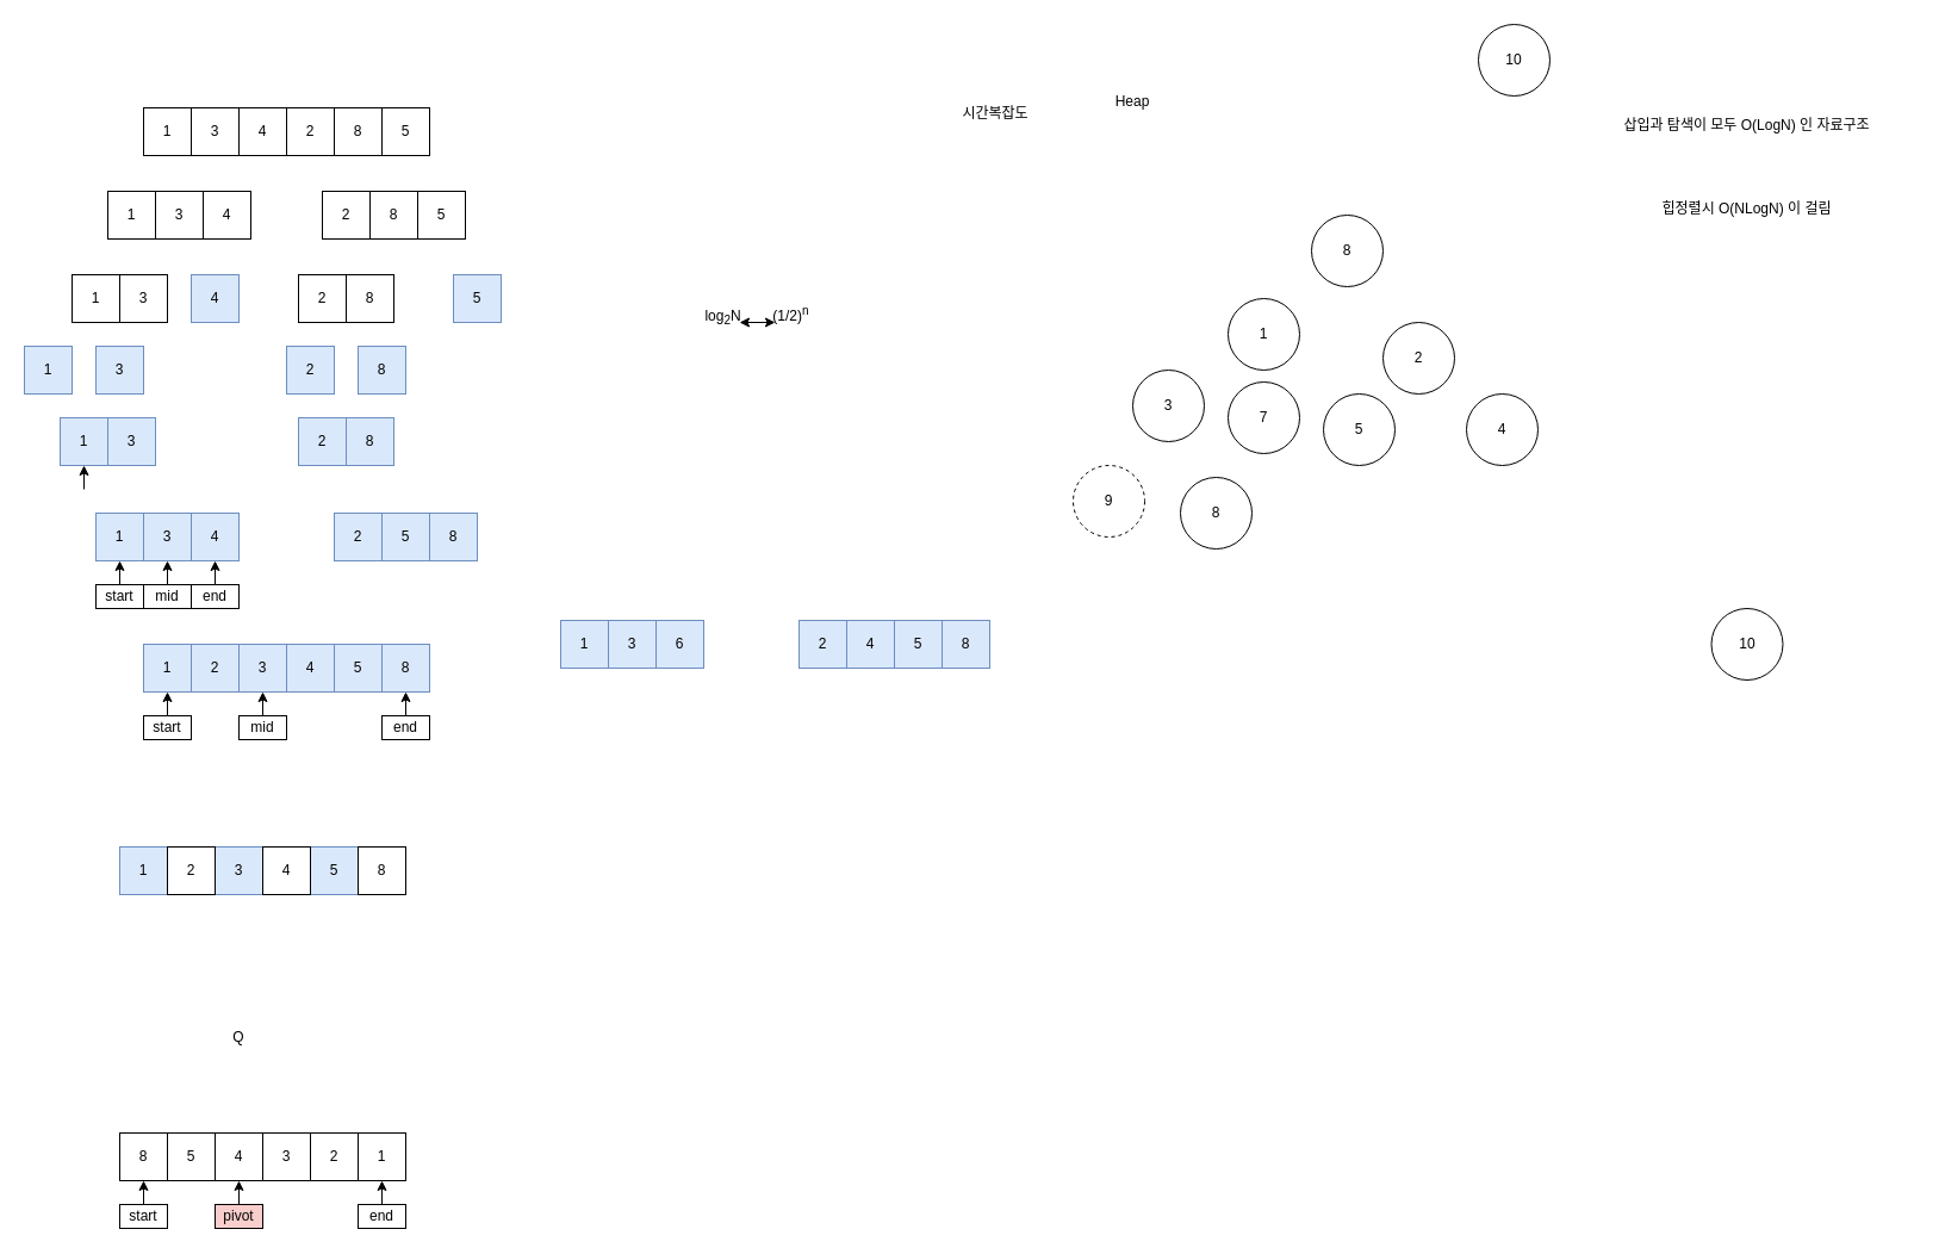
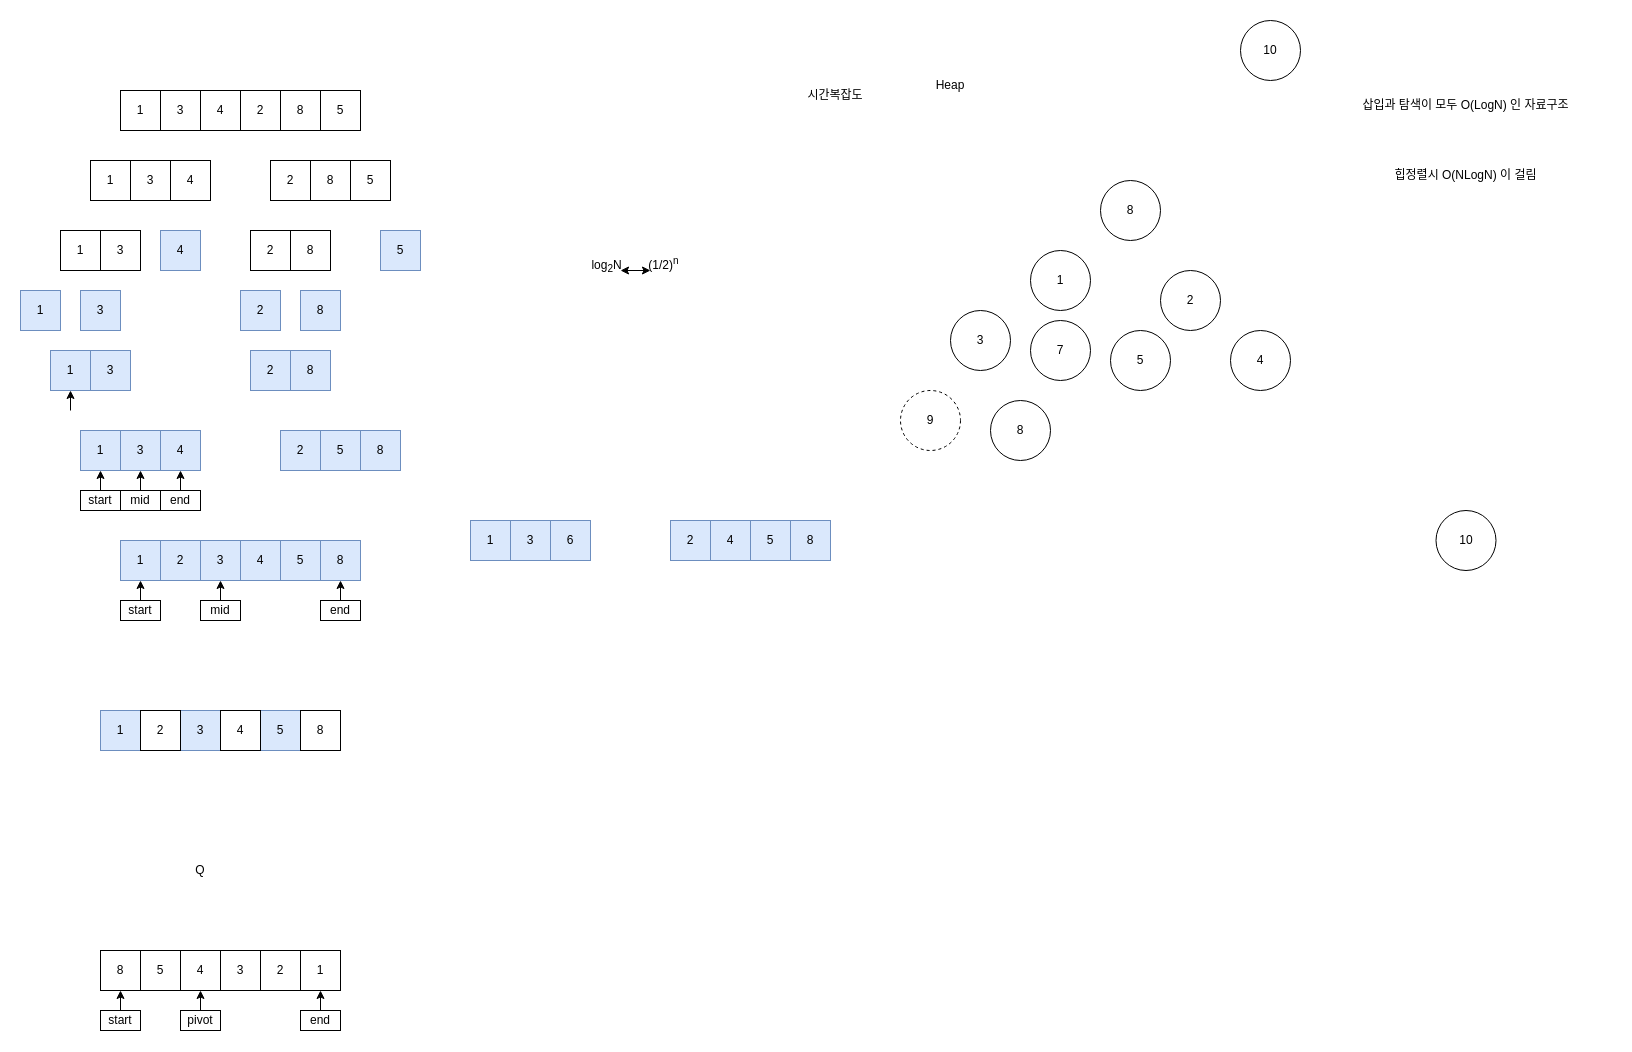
  <mxCell id="0" />
  <mxCell id="1" parent="0" />
  <mxCell id="2" value="1" style="rounded=0;whiteSpace=wrap;html=1;" parent="1" vertex="1"><mxGeometry x="120" y="90" width="40" height="40" as="geometry" /></mxCell>
  <mxCell id="3" value="5" style="rounded=0;whiteSpace=wrap;html=1;" parent="1" vertex="1"><mxGeometry x="320" y="90" width="40" height="40" as="geometry" /></mxCell>
  <mxCell id="4" value="3" style="rounded=0;whiteSpace=wrap;html=1;" parent="1" vertex="1"><mxGeometry x="160" y="90" width="40" height="40" as="geometry" /></mxCell>
  <mxCell id="5" value="2" style="rounded=0;whiteSpace=wrap;html=1;" parent="1" vertex="1"><mxGeometry x="240" y="90" width="40" height="40" as="geometry" /></mxCell>
  <mxCell id="6" value="8" style="rounded=0;whiteSpace=wrap;html=1;" parent="1" vertex="1"><mxGeometry x="280" y="90" width="40" height="40" as="geometry" /></mxCell>
  <mxCell id="7" value="시간복잡도" style="text;html=1;strokeColor=none;fillColor=none;align=center;verticalAlign=middle;whiteSpace=wrap;rounded=0;" parent="1" vertex="1"><mxGeometry x="770" y="80" width="130" height="30" as="geometry" /></mxCell>
  <mxCell id="8" value="4" style="rounded=0;whiteSpace=wrap;html=1;" parent="1" vertex="1"><mxGeometry x="200" y="90" width="40" height="40" as="geometry" /></mxCell>
  <mxCell id="9" value="1" style="rounded=0;whiteSpace=wrap;html=1;" parent="1" vertex="1"><mxGeometry x="90" y="160" width="40" height="40" as="geometry" /></mxCell>
  <mxCell id="10" value="5" style="rounded=0;whiteSpace=wrap;html=1;" parent="1" vertex="1"><mxGeometry x="350" y="160" width="40" height="40" as="geometry" /></mxCell>
  <mxCell id="11" value="3" style="rounded=0;whiteSpace=wrap;html=1;" parent="1" vertex="1"><mxGeometry x="130" y="160" width="40" height="40" as="geometry" /></mxCell>
  <mxCell id="12" value="2" style="rounded=0;whiteSpace=wrap;html=1;" parent="1" vertex="1"><mxGeometry x="270" y="160" width="40" height="40" as="geometry" /></mxCell>
  <mxCell id="13" value="8" style="rounded=0;whiteSpace=wrap;html=1;" parent="1" vertex="1"><mxGeometry x="310" y="160" width="40" height="40" as="geometry" /></mxCell>
  <mxCell id="14" value="4" style="rounded=0;whiteSpace=wrap;html=1;" parent="1" vertex="1"><mxGeometry x="170" y="160" width="40" height="40" as="geometry" /></mxCell>
  <mxCell id="15" value="1" style="rounded=0;whiteSpace=wrap;html=1;" parent="1" vertex="1"><mxGeometry x="60" y="230" width="40" height="40" as="geometry" /></mxCell>
  <mxCell id="16" value="3" style="rounded=0;whiteSpace=wrap;html=1;" parent="1" vertex="1"><mxGeometry x="100" y="230" width="40" height="40" as="geometry" /></mxCell>
  <mxCell id="17" value="4" style="rounded=0;whiteSpace=wrap;html=1;fillColor=#dae8fc;strokeColor=#6c8ebf;" parent="1" vertex="1"><mxGeometry x="160" y="230" width="40" height="40" as="geometry" /></mxCell>
  <mxCell id="18" value="5" style="rounded=0;whiteSpace=wrap;html=1;fillColor=#dae8fc;strokeColor=#6c8ebf;" parent="1" vertex="1"><mxGeometry x="320" y="430" width="40" height="40" as="geometry" /></mxCell>
  <mxCell id="19" value="2" style="rounded=0;whiteSpace=wrap;html=1;" parent="1" vertex="1"><mxGeometry x="250" y="230" width="40" height="40" as="geometry" /></mxCell>
  <mxCell id="20" value="8" style="rounded=0;whiteSpace=wrap;html=1;" parent="1" vertex="1"><mxGeometry x="290" y="230" width="40" height="40" as="geometry" /></mxCell>
  <mxCell id="21" value="1" style="rounded=0;whiteSpace=wrap;html=1;fillColor=#dae8fc;strokeColor=#6c8ebf;" parent="1" vertex="1"><mxGeometry x="20" y="290" width="40" height="40" as="geometry" /></mxCell>
  <mxCell id="22" value="3" style="rounded=0;whiteSpace=wrap;html=1;fillColor=#dae8fc;strokeColor=#6c8ebf;" parent="1" vertex="1"><mxGeometry x="80" y="290" width="40" height="40" as="geometry" /></mxCell>
  <mxCell id="23" value="2" style="rounded=0;whiteSpace=wrap;html=1;fillColor=#dae8fc;strokeColor=#6c8ebf;" parent="1" vertex="1"><mxGeometry x="240" y="290" width="40" height="40" as="geometry" /></mxCell>
  <mxCell id="24" value="8" style="rounded=0;whiteSpace=wrap;html=1;fillColor=#dae8fc;strokeColor=#6c8ebf;" parent="1" vertex="1"><mxGeometry x="300" y="290" width="40" height="40" as="geometry" /></mxCell>
  <mxCell id="25" value="1" style="rounded=0;whiteSpace=wrap;html=1;fillColor=#dae8fc;strokeColor=#6c8ebf;" parent="1" vertex="1"><mxGeometry x="50" y="350" width="40" height="40" as="geometry" /></mxCell>
  <mxCell id="26" value="3" style="rounded=0;whiteSpace=wrap;html=1;fillColor=#dae8fc;strokeColor=#6c8ebf;" parent="1" vertex="1"><mxGeometry x="90" y="350" width="40" height="40" as="geometry" /></mxCell>
  <mxCell id="27" value="4" style="rounded=0;whiteSpace=wrap;html=1;fillColor=#dae8fc;strokeColor=#6c8ebf;" parent="1" vertex="1"><mxGeometry x="160" y="430" width="40" height="40" as="geometry" /></mxCell>
  <mxCell id="28" value="3" style="rounded=0;whiteSpace=wrap;html=1;fillColor=#dae8fc;strokeColor=#6c8ebf;" parent="1" vertex="1"><mxGeometry x="120" y="430" width="40" height="40" as="geometry" /></mxCell>
  <mxCell id="29" value="1" style="rounded=0;whiteSpace=wrap;html=1;fillColor=#dae8fc;strokeColor=#6c8ebf;" parent="1" vertex="1"><mxGeometry x="80" y="430" width="40" height="40" as="geometry" /></mxCell>
  <mxCell id="30" value="2" style="rounded=0;whiteSpace=wrap;html=1;fillColor=#dae8fc;strokeColor=#6c8ebf;" parent="1" vertex="1"><mxGeometry x="250" y="350" width="40" height="40" as="geometry" /></mxCell>
  <mxCell id="31" value="8" style="rounded=0;whiteSpace=wrap;html=1;fillColor=#dae8fc;strokeColor=#6c8ebf;" parent="1" vertex="1"><mxGeometry x="290" y="350" width="40" height="40" as="geometry" /></mxCell>
  <mxCell id="32" value="2" style="rounded=0;whiteSpace=wrap;html=1;fillColor=#dae8fc;strokeColor=#6c8ebf;" parent="1" vertex="1"><mxGeometry x="280" y="430" width="40" height="40" as="geometry" /></mxCell>
  <mxCell id="33" value="8" style="rounded=0;whiteSpace=wrap;html=1;fillColor=#dae8fc;strokeColor=#6c8ebf;" parent="1" vertex="1"><mxGeometry x="360" y="430" width="40" height="40" as="geometry" /></mxCell>
  <mxCell id="34" value="4" style="rounded=0;whiteSpace=wrap;html=1;fillColor=#dae8fc;strokeColor=#6c8ebf;" parent="1" vertex="1"><mxGeometry x="240" y="540" width="40" height="40" as="geometry" /></mxCell>
  <mxCell id="35" value="3" style="rounded=0;whiteSpace=wrap;html=1;fillColor=#dae8fc;strokeColor=#6c8ebf;" parent="1" vertex="1"><mxGeometry x="200" y="540" width="40" height="40" as="geometry" /></mxCell>
  <mxCell id="36" value="1" style="rounded=0;whiteSpace=wrap;html=1;fillColor=#dae8fc;strokeColor=#6c8ebf;" parent="1" vertex="1"><mxGeometry x="120" y="540" width="40" height="40" as="geometry" /></mxCell>
  <mxCell id="37" value="5" style="rounded=0;whiteSpace=wrap;html=1;fillColor=#dae8fc;strokeColor=#6c8ebf;" parent="1" vertex="1"><mxGeometry x="280" y="540" width="40" height="40" as="geometry" /></mxCell>
  <mxCell id="38" value="2" style="rounded=0;whiteSpace=wrap;html=1;fillColor=#dae8fc;strokeColor=#6c8ebf;" parent="1" vertex="1"><mxGeometry x="160" y="540" width="40" height="40" as="geometry" /></mxCell>
  <mxCell id="39" value="8" style="rounded=0;whiteSpace=wrap;html=1;fillColor=#dae8fc;strokeColor=#6c8ebf;" parent="1" vertex="1"><mxGeometry x="320" y="540" width="40" height="40" as="geometry" /></mxCell>
  <mxCell id="40" value="" style="endArrow=classic;html=1;rounded=0;entryX=0.5;entryY=1;entryDx=0;entryDy=0;" parent="1" target="25" edge="1"><mxGeometry width="50" height="50" relative="1" as="geometry"><mxPoint x="70" y="410" as="sourcePoint" /><mxPoint x="300" y="430" as="targetPoint" /></mxGeometry></mxCell>
  <mxCell id="41" value="" style="endArrow=classic;html=1;rounded=0;entryX=0.5;entryY=1;entryDx=0;entryDy=0;" parent="1" target="28" edge="1"><mxGeometry width="50" height="50" relative="1" as="geometry"><mxPoint x="140" y="490" as="sourcePoint" /><mxPoint x="80" y="400" as="targetPoint" /></mxGeometry></mxCell>
  <mxCell id="42" value="mid" style="rounded=0;whiteSpace=wrap;html=1;" parent="1" vertex="1"><mxGeometry x="120" y="490" width="40" height="20" as="geometry" /></mxCell>
  <mxCell id="43" value="" style="endArrow=classic;html=1;rounded=0;entryX=0.5;entryY=1;entryDx=0;entryDy=0;" parent="1" edge="1"><mxGeometry width="50" height="50" relative="1" as="geometry"><mxPoint x="100" y="490" as="sourcePoint" /><mxPoint x="100" y="470" as="targetPoint" /></mxGeometry></mxCell>
  <mxCell id="44" value="start" style="rounded=0;whiteSpace=wrap;html=1;" parent="1" vertex="1"><mxGeometry x="80" y="490" width="40" height="20" as="geometry" /></mxCell>
  <mxCell id="45" value="" style="endArrow=classic;html=1;rounded=0;entryX=0.5;entryY=1;entryDx=0;entryDy=0;" parent="1" edge="1"><mxGeometry width="50" height="50" relative="1" as="geometry"><mxPoint x="180" y="490" as="sourcePoint" /><mxPoint x="180" y="470" as="targetPoint" /></mxGeometry></mxCell>
  <mxCell id="46" value="end" style="rounded=0;whiteSpace=wrap;html=1;" parent="1" vertex="1"><mxGeometry x="160" y="490" width="40" height="20" as="geometry" /></mxCell>
  <mxCell id="47" value="" style="endArrow=classic;html=1;rounded=0;entryX=0.5;entryY=1;entryDx=0;entryDy=0;" parent="1" edge="1"><mxGeometry width="50" height="50" relative="1" as="geometry"><mxPoint x="220" y="600" as="sourcePoint" /><mxPoint x="220" y="580" as="targetPoint" /></mxGeometry></mxCell>
  <mxCell id="48" value="mid" style="rounded=0;whiteSpace=wrap;html=1;" parent="1" vertex="1"><mxGeometry x="200" y="600" width="40" height="20" as="geometry" /></mxCell>
  <mxCell id="49" value="" style="endArrow=classic;html=1;rounded=0;entryX=0.5;entryY=1;entryDx=0;entryDy=0;" parent="1" edge="1"><mxGeometry width="50" height="50" relative="1" as="geometry"><mxPoint x="140" y="600" as="sourcePoint" /><mxPoint x="140" y="580" as="targetPoint" /></mxGeometry></mxCell>
  <mxCell id="50" value="start" style="rounded=0;whiteSpace=wrap;html=1;" parent="1" vertex="1"><mxGeometry x="120" y="600" width="40" height="20" as="geometry" /></mxCell>
  <mxCell id="51" value="" style="endArrow=classic;html=1;rounded=0;entryX=0.5;entryY=1;entryDx=0;entryDy=0;" parent="1" edge="1"><mxGeometry width="50" height="50" relative="1" as="geometry"><mxPoint x="340" y="600" as="sourcePoint" /><mxPoint x="340" y="580" as="targetPoint" /></mxGeometry></mxCell>
  <mxCell id="52" value="end" style="rounded=0;whiteSpace=wrap;html=1;" parent="1" vertex="1"><mxGeometry x="320" y="600" width="40" height="20" as="geometry" /></mxCell>
  <mxCell id="53" value="5" style="rounded=0;whiteSpace=wrap;html=1;fillColor=#dae8fc;strokeColor=#6c8ebf;" parent="1" vertex="1"><mxGeometry x="380" y="230" width="40" height="40" as="geometry" /></mxCell>
  <mxCell id="54" value="log&lt;sub&gt;2&lt;/sub&gt;N&amp;nbsp; &amp;nbsp; &amp;nbsp; &amp;nbsp; (1/2)&lt;sup&gt;n&lt;/sup&gt;" style="text;html=1;strokeColor=none;fillColor=none;align=center;verticalAlign=middle;whiteSpace=wrap;rounded=0;" parent="1" vertex="1"><mxGeometry x="550" y="240" width="170" height="50" as="geometry" /></mxCell>
  <mxCell id="55" value="" style="endArrow=classic;startArrow=classic;html=1;rounded=0;entryX=0.588;entryY=0.6;entryDx=0;entryDy=0;entryPerimeter=0;exitX=0.412;exitY=0.6;exitDx=0;exitDy=0;exitPerimeter=0;" parent="1" source="54" target="54" edge="1"><mxGeometry width="50" height="50" relative="1" as="geometry"><mxPoint x="220" y="390" as="sourcePoint" /><mxPoint x="270" y="340" as="targetPoint" /></mxGeometry></mxCell>
  <mxCell id="56" value="5" style="rounded=0;whiteSpace=wrap;html=1;fillColor=#dae8fc;strokeColor=#6c8ebf;" parent="1" vertex="1"><mxGeometry x="750" y="520" width="40" height="40" as="geometry" /></mxCell>
  <mxCell id="57" value="4" style="rounded=0;whiteSpace=wrap;html=1;fillColor=#dae8fc;strokeColor=#6c8ebf;" parent="1" vertex="1"><mxGeometry x="710" y="520" width="40" height="40" as="geometry" /></mxCell>
  <mxCell id="58" value="3" style="rounded=0;whiteSpace=wrap;html=1;fillColor=#dae8fc;strokeColor=#6c8ebf;" parent="1" vertex="1"><mxGeometry x="510" y="520" width="40" height="40" as="geometry" /></mxCell>
  <mxCell id="59" value="1" style="rounded=0;whiteSpace=wrap;html=1;fillColor=#dae8fc;strokeColor=#6c8ebf;" parent="1" vertex="1"><mxGeometry x="470" y="520" width="40" height="40" as="geometry" /></mxCell>
  <mxCell id="60" value="2" style="rounded=0;whiteSpace=wrap;html=1;fillColor=#dae8fc;strokeColor=#6c8ebf;" parent="1" vertex="1"><mxGeometry x="670" y="520" width="40" height="40" as="geometry" /></mxCell>
  <mxCell id="61" value="8" style="rounded=0;whiteSpace=wrap;html=1;fillColor=#dae8fc;strokeColor=#6c8ebf;" parent="1" vertex="1"><mxGeometry x="790" y="520" width="40" height="40" as="geometry" /></mxCell>
  <mxCell id="62" value="6" style="rounded=0;whiteSpace=wrap;html=1;fillColor=#dae8fc;strokeColor=#6c8ebf;" parent="1" vertex="1"><mxGeometry x="550" y="520" width="40" height="40" as="geometry" /></mxCell>
  <mxCell id="63" value="1" style="rounded=0;whiteSpace=wrap;html=1;fillColor=#dae8fc;strokeColor=#6c8ebf;" parent="1" vertex="1"><mxGeometry x="100" y="710" width="40" height="40" as="geometry" /></mxCell>
  <mxCell id="64" value="5" style="rounded=0;whiteSpace=wrap;html=1;fillColor=#dae8fc;strokeColor=#6c8ebf;" parent="1" vertex="1"><mxGeometry x="260" y="710" width="40" height="40" as="geometry" /></mxCell>
  <mxCell id="65" value="3" style="rounded=0;whiteSpace=wrap;html=1;fillColor=#dae8fc;strokeColor=#6c8ebf;" parent="1" vertex="1"><mxGeometry x="180" y="710" width="40" height="40" as="geometry" /></mxCell>
  <mxCell id="66" value="2" style="rounded=0;whiteSpace=wrap;html=1;" parent="1" vertex="1"><mxGeometry x="140" y="710" width="40" height="40" as="geometry" /></mxCell>
  <mxCell id="67" value="8" style="rounded=0;whiteSpace=wrap;html=1;" parent="1" vertex="1"><mxGeometry x="300" y="710" width="40" height="40" as="geometry" /></mxCell>
  <mxCell id="68" value="4" style="rounded=0;whiteSpace=wrap;html=1;" parent="1" vertex="1"><mxGeometry x="220" y="710" width="40" height="40" as="geometry" /></mxCell>
  <mxCell id="69" value="" style="endArrow=classic;html=1;rounded=0;entryX=0.5;entryY=1;entryDx=0;entryDy=0;" parent="1" edge="1"><mxGeometry width="50" height="50" relative="1" as="geometry"><mxPoint x="200" y="1010" as="sourcePoint" /><mxPoint x="200" y="990" as="targetPoint" /></mxGeometry></mxCell>
- <mxCell id="70" value="pivot" style="rounded=0;whiteSpace=wrap;html=1;fillColor=#f8cecc;" parent="1" vertex="1"><mxGeometry x="180" y="1010" width="40" height="20" as="geometry" /></mxCell>
+ <mxCell id="70" value="pivot" style="rounded=0;whiteSpace=wrap;html=1;" parent="1" vertex="1"><mxGeometry x="180" y="1010" width="40" height="20" as="geometry" /></mxCell>
  <mxCell id="71" value="" style="endArrow=classic;html=1;rounded=0;entryX=0.5;entryY=1;entryDx=0;entryDy=0;" parent="1" edge="1"><mxGeometry width="50" height="50" relative="1" as="geometry"><mxPoint x="120" y="1010" as="sourcePoint" /><mxPoint x="120" y="990" as="targetPoint" /></mxGeometry></mxCell>
  <mxCell id="72" value="start" style="rounded=0;whiteSpace=wrap;html=1;" parent="1" vertex="1"><mxGeometry x="100" y="1010" width="40" height="20" as="geometry" /></mxCell>
  <mxCell id="73" value="" style="endArrow=classic;html=1;rounded=0;entryX=0.5;entryY=1;entryDx=0;entryDy=0;" parent="1" edge="1"><mxGeometry width="50" height="50" relative="1" as="geometry"><mxPoint x="320" y="1010" as="sourcePoint" /><mxPoint x="320" y="990" as="targetPoint" /></mxGeometry></mxCell>
  <mxCell id="74" value="end" style="rounded=0;whiteSpace=wrap;html=1;" parent="1" vertex="1"><mxGeometry x="300" y="1010" width="40" height="20" as="geometry" /></mxCell>
  <mxCell id="75" value="1" style="rounded=0;whiteSpace=wrap;html=1;" vertex="1" parent="1"><mxGeometry x="300" y="950" width="40" height="40" as="geometry" /></mxCell>
  <mxCell id="76" value="5" style="rounded=0;whiteSpace=wrap;html=1;" vertex="1" parent="1"><mxGeometry x="140" y="950" width="40" height="40" as="geometry" /></mxCell>
  <mxCell id="77" value="3" style="rounded=0;whiteSpace=wrap;html=1;" vertex="1" parent="1"><mxGeometry x="220" y="950" width="40" height="40" as="geometry" /></mxCell>
  <mxCell id="78" value="2" style="rounded=0;whiteSpace=wrap;html=1;" vertex="1" parent="1"><mxGeometry x="260" y="950" width="40" height="40" as="geometry" /></mxCell>
  <mxCell id="79" value="8" style="rounded=0;whiteSpace=wrap;html=1;" vertex="1" parent="1"><mxGeometry x="100" y="950" width="40" height="40" as="geometry" /></mxCell>
  <mxCell id="80" value="4" style="rounded=0;whiteSpace=wrap;html=1;" vertex="1" parent="1"><mxGeometry x="180" y="950" width="40" height="40" as="geometry" /></mxCell>
  <mxCell id="81" value="Q" style="text;html=1;strokeColor=none;fillColor=none;align=center;verticalAlign=middle;whiteSpace=wrap;rounded=0;" vertex="1" parent="1"><mxGeometry x="90" y="850" width="220" height="40" as="geometry" /></mxCell>
  <mxCell id="82" value="Heap" style="text;html=1;strokeColor=none;fillColor=none;align=center;verticalAlign=middle;whiteSpace=wrap;rounded=0;" vertex="1" parent="1"><mxGeometry x="920" y="70" width="60" height="30" as="geometry" /></mxCell>
  <mxCell id="83" value="9" style="ellipse;whiteSpace=wrap;html=1;aspect=fixed;dashed=1;" vertex="1" parent="1"><mxGeometry x="900" y="390" width="60" height="60" as="geometry" /></mxCell>
  <mxCell id="84" value="7" style="ellipse;whiteSpace=wrap;html=1;aspect=fixed;" vertex="1" parent="1"><mxGeometry x="1030" y="320" width="60" height="60" as="geometry" /></mxCell>
  <mxCell id="85" value="8" style="ellipse;whiteSpace=wrap;html=1;aspect=fixed;" vertex="1" parent="1"><mxGeometry x="1100" y="180" width="60" height="60" as="geometry" /></mxCell>
  <mxCell id="86" value="4" style="ellipse;whiteSpace=wrap;html=1;aspect=fixed;" vertex="1" parent="1"><mxGeometry x="1230" y="330" width="60" height="60" as="geometry" /></mxCell>
  <mxCell id="87" value="2" style="ellipse;whiteSpace=wrap;html=1;aspect=fixed;" vertex="1" parent="1"><mxGeometry x="1160" y="270" width="60" height="60" as="geometry" /></mxCell>
  <mxCell id="88" value="3" style="ellipse;whiteSpace=wrap;html=1;aspect=fixed;" vertex="1" parent="1"><mxGeometry x="950" y="310" width="60" height="60" as="geometry" /></mxCell>
  <mxCell id="89" value="1" style="ellipse;whiteSpace=wrap;html=1;aspect=fixed;" vertex="1" parent="1"><mxGeometry x="1030" y="250" width="60" height="60" as="geometry" /></mxCell>
  <mxCell id="90" value="5" style="ellipse;whiteSpace=wrap;html=1;aspect=fixed;" vertex="1" parent="1"><mxGeometry x="1110" y="330" width="60" height="60" as="geometry" /></mxCell>
  <mxCell id="91" value="10" style="ellipse;whiteSpace=wrap;html=1;aspect=fixed;" vertex="1" parent="1"><mxGeometry x="1435.5" y="510" width="60" height="60" as="geometry" /></mxCell>
  <mxCell id="92" value="삽입과 탐색이 모두 O(LogN) 인 자료구조" style="text;html=1;strokeColor=none;fillColor=none;align=center;verticalAlign=middle;whiteSpace=wrap;rounded=0;" vertex="1" parent="1"><mxGeometry x="1321" y="80" width="289" height="50" as="geometry" /></mxCell>
  <mxCell id="93" value="힙정렬시 O(NLogN) 이 걸림" style="text;html=1;strokeColor=none;fillColor=none;align=center;verticalAlign=middle;whiteSpace=wrap;rounded=0;" vertex="1" parent="1"><mxGeometry x="1321" y="150" width="289" height="50" as="geometry" /></mxCell>
  <mxCell id="94" value="10" style="ellipse;whiteSpace=wrap;html=1;aspect=fixed;" vertex="1" parent="1"><mxGeometry x="1240" y="20" width="60" height="60" as="geometry" /></mxCell>
  <mxCell id="95" value="8" style="ellipse;whiteSpace=wrap;html=1;aspect=fixed;" vertex="1" parent="1"><mxGeometry x="990" y="400" width="60" height="60" as="geometry" /></mxCell>
